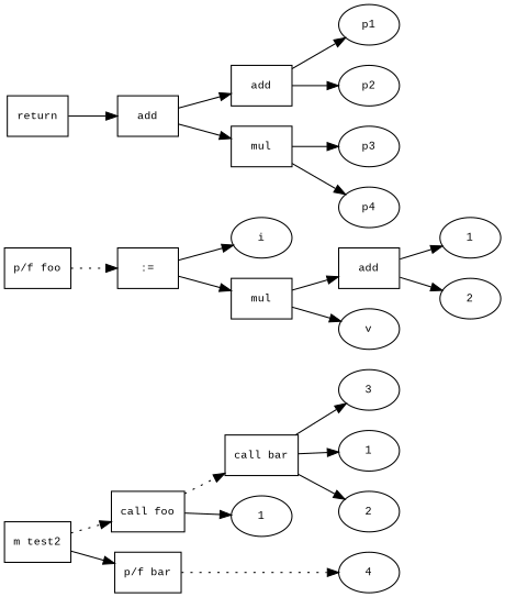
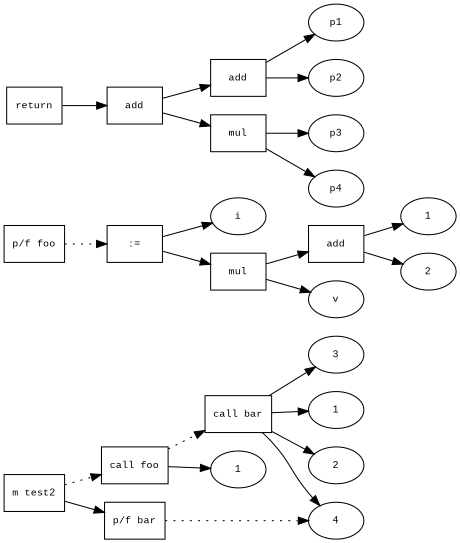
  digraph {
    fontname="Times New Roman"
    fontsize=10
    rankdir=LR
    node [fontname="Courier New" fontsize=10 shape=ellipse]
    edge [fontname="Times New Roman" fontsize=10]
    n1 [label="m test2" shape=box]
    n2 [label="call foo" shape=box]
    n3 [label="p/f bar" shape=box]
    n4 [label=1]
    n5 [label="call bar" shape=box]
    n6 [label="p/f foo" shape=box]
    n7 [label=":=" shape=box]
    n8 [label=4]
    n9 [label=1]
    n10 [label=2]
    n11 [label=3]
    n12 [label=i]
    n13 [label=mul shape=box]
    n14 [label=add shape=box]
    n15 [label=v]
    n16 [label=1]
    n17 [label=2]
    n18 [label=return shape=box]
    n19 [label=add shape=box]
    n20 [label=add shape=box]
    n21 [label=mul shape=box]
    n22 [label=p1]
    n23 [label=p2]
    n24 [label=p3]
    n25 [label=p4]
    n1 -> n2 [style=dotted]
    n1 -> n3
    n2 -> n4
    n2 -> n5 [style=dotted]
    n3 -> n8 [style=dotted]
+   n5 -> n8
    n5 -> n9
    n5 -> n10
    n5 -> n11
    n6 -> n7 [style=dotted]
    n7 -> n12
    n7 -> n13
    n13 -> n14
    n13 -> n15
    n14 -> n16
    n14 -> n17
    n18 -> n19
    n19 -> n20
    n19 -> n21
    n20 -> n22
    n20 -> n23
    n21 -> n24
    n21 -> n25
  }
